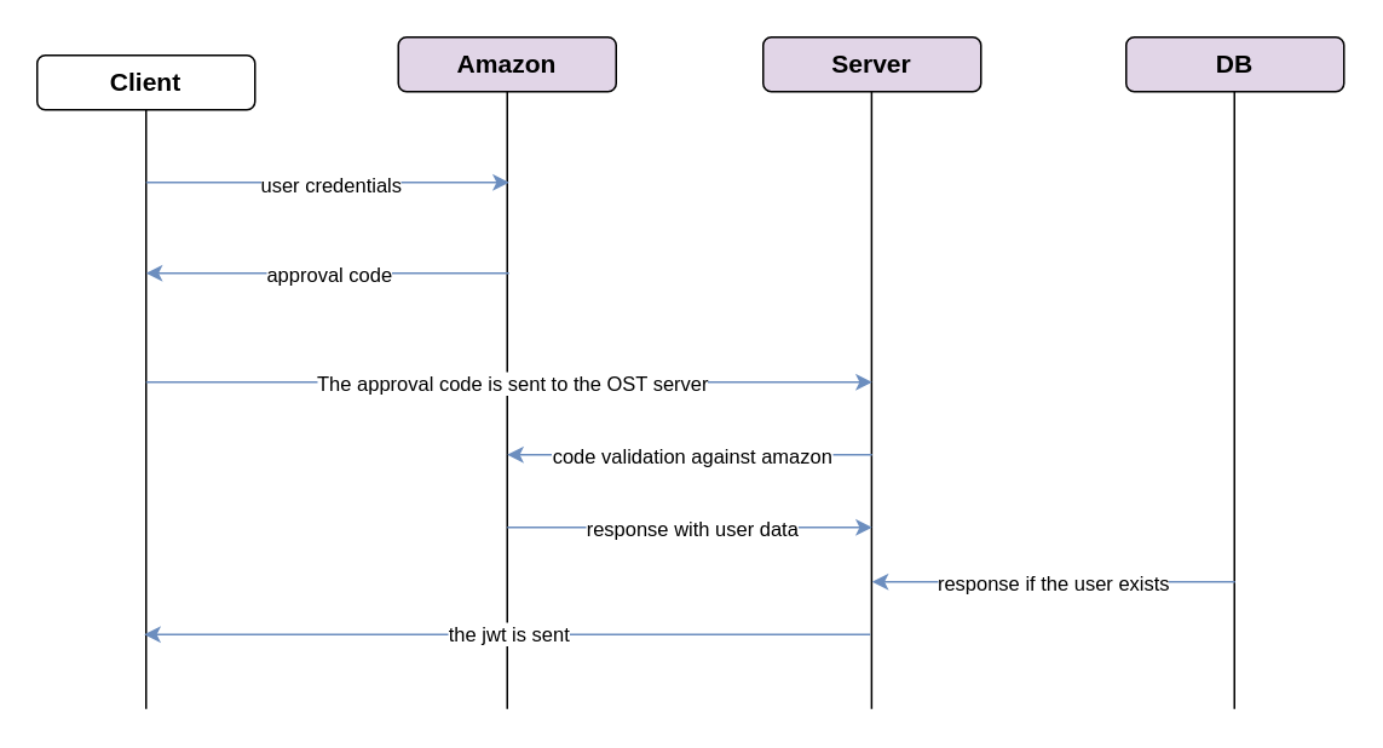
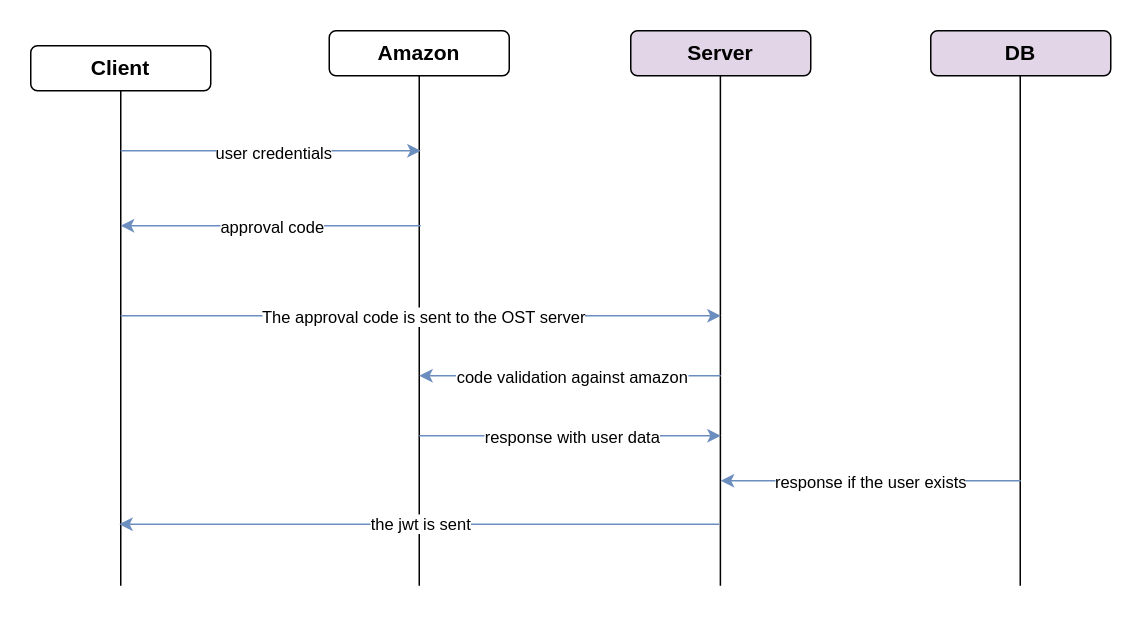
  <mxCell id="0" />
  <mxCell id="1" parent="0" />
  <mxCell id="2" value="&lt;h3&gt;Client&lt;/h3&gt;" style="rounded=1;whiteSpace=wrap;html=1;" vertex="1" parent="1"><mxGeometry x="20" y="30" width="120" height="30" as="geometry" /></mxCell>
- <mxCell id="3" value="&lt;h3&gt;Amazon&lt;/h3&gt;" style="rounded=1;whiteSpace=wrap;html=1;fillColor=#e1d5e7;" vertex="1" parent="1"><mxGeometry x="219" y="20" width="120" height="30" as="geometry" /></mxCell>
+ <mxCell id="3" value="&lt;h3&gt;Amazon&lt;/h3&gt;" style="rounded=1;whiteSpace=wrap;html=1;" vertex="1" parent="1"><mxGeometry x="219" y="20" width="120" height="30" as="geometry" /></mxCell>
  <mxCell id="4" value="&lt;h3&gt;Server&lt;/h3&gt;" style="rounded=1;whiteSpace=wrap;html=1;fillColor=#e1d5e7;" vertex="1" parent="1"><mxGeometry x="420" y="20" width="120" height="30" as="geometry" /></mxCell>
  <mxCell id="5" value="" style="endArrow=none;html=1;rounded=0;entryX=0.5;entryY=1;entryDx=0;entryDy=0;" edge="1" parent="1" target="2"><mxGeometry width="50" height="50" relative="1" as="geometry"><mxPoint x="80" y="390" as="sourcePoint" /><mxPoint x="80" y="110" as="targetPoint" /></mxGeometry></mxCell>
  <mxCell id="6" value="" style="endArrow=none;html=1;rounded=0;entryX=0.5;entryY=1;entryDx=0;entryDy=0;" edge="1" parent="1"><mxGeometry width="50" height="50" relative="1" as="geometry"><mxPoint x="279" y="390" as="sourcePoint" /><mxPoint x="279" y="50" as="targetPoint" /></mxGeometry></mxCell>
  <mxCell id="7" value="" style="endArrow=none;html=1;rounded=0;entryX=0.5;entryY=1;entryDx=0;entryDy=0;" edge="1" parent="1"><mxGeometry width="50" height="50" relative="1" as="geometry"><mxPoint x="479.76" y="390" as="sourcePoint" /><mxPoint x="479.76" y="50" as="targetPoint" /></mxGeometry></mxCell>
  <mxCell id="8" value="" style="endArrow=classic;html=1;rounded=0;fillColor=#dae8fc;strokeColor=#6c8ebf;" edge="1" parent="1"><mxGeometry width="50" height="50" relative="1" as="geometry"><mxPoint x="80" y="100" as="sourcePoint" /><mxPoint x="280" y="100" as="targetPoint" /></mxGeometry></mxCell>
  <mxCell id="9" value="user credentials" style="edgeLabel;html=1;align=center;verticalAlign=middle;resizable=0;points=[];" vertex="1" connectable="0" parent="8"><mxGeometry x="-0.045" y="-1" relative="1" as="geometry"><mxPoint x="5" as="offset" /></mxGeometry></mxCell>
  <mxCell id="10" value="" style="endArrow=classic;html=1;rounded=0;fillColor=#dae8fc;strokeColor=#6c8ebf;" edge="1" parent="1"><mxGeometry width="50" height="50" relative="1" as="geometry"><mxPoint x="280" y="150" as="sourcePoint" /><mxPoint x="80" y="150" as="targetPoint" /></mxGeometry></mxCell>
  <mxCell id="11" value="approval code" style="edgeLabel;html=1;align=center;verticalAlign=middle;resizable=0;points=[];" vertex="1" connectable="0" parent="10"><mxGeometry x="0.035" relative="1" as="geometry"><mxPoint x="3" as="offset" /></mxGeometry></mxCell>
  <mxCell id="12" value="" style="endArrow=classic;html=1;rounded=0;fillColor=#dae8fc;strokeColor=#6c8ebf;" edge="1" parent="1"><mxGeometry width="50" height="50" relative="1" as="geometry"><mxPoint x="80" y="210" as="sourcePoint" /><mxPoint x="480" y="210" as="targetPoint" /></mxGeometry></mxCell>
  <mxCell id="13" value="The approval code is sent to the OST server" style="edgeLabel;html=1;align=center;verticalAlign=middle;resizable=0;points=[];" vertex="1" connectable="0" parent="12"><mxGeometry x="-0.487" relative="1" as="geometry"><mxPoint x="98" as="offset" /></mxGeometry></mxCell>
  <mxCell id="14" value="" style="endArrow=classic;html=1;rounded=0;fillColor=#dae8fc;strokeColor=#6c8ebf;" edge="1" parent="1"><mxGeometry width="50" height="50" relative="1" as="geometry"><mxPoint x="480" y="250" as="sourcePoint" /><mxPoint x="279" y="250" as="targetPoint" /></mxGeometry></mxCell>
  <mxCell id="15" value="code validation against amazon" style="edgeLabel;html=1;align=center;verticalAlign=middle;resizable=0;points=[];" vertex="1" connectable="0" parent="14"><mxGeometry x="0.002" y="1" relative="1" as="geometry"><mxPoint x="1" y="-1" as="offset" /></mxGeometry></mxCell>
  <mxCell id="16" value="" style="endArrow=classic;html=1;rounded=0;fillColor=#dae8fc;strokeColor=#6c8ebf;" edge="1" parent="1"><mxGeometry width="50" height="50" relative="1" as="geometry"><mxPoint x="279" y="290" as="sourcePoint" /><mxPoint x="480" y="290" as="targetPoint" /></mxGeometry></mxCell>
  <mxCell id="17" value="response with user data" style="edgeLabel;html=1;align=center;verticalAlign=middle;resizable=0;points=[];" vertex="1" connectable="0" parent="16"><mxGeometry x="-0.055" y="-1" relative="1" as="geometry"><mxPoint x="6" y="-1" as="offset" /></mxGeometry></mxCell>
  <mxCell id="18" value="" style="endArrow=classic;html=1;rounded=0;fillColor=#dae8fc;strokeColor=#6c8ebf;" edge="1" parent="1"><mxGeometry width="50" height="50" relative="1" as="geometry"><mxPoint x="479" y="349" as="sourcePoint" /><mxPoint x="79" y="349" as="targetPoint" /></mxGeometry></mxCell>
  <mxCell id="19" value="the jwt is sent" style="edgeLabel;html=1;align=center;verticalAlign=middle;resizable=0;points=[];" vertex="1" connectable="0" parent="18"><mxGeometry x="0.097" y="-1" relative="1" as="geometry"><mxPoint x="19" as="offset" /></mxGeometry></mxCell>
  <mxCell id="20" value="&lt;h3&gt;DB&lt;/h3&gt;" style="rounded=1;whiteSpace=wrap;html=1;fillColor=#e1d5e7;" vertex="1" parent="1"><mxGeometry x="620" y="20" width="120" height="30" as="geometry" /></mxCell>
  <mxCell id="21" value="" style="endArrow=none;html=1;rounded=0;entryX=0.5;entryY=1;entryDx=0;entryDy=0;" edge="1" parent="1"><mxGeometry width="50" height="50" relative="1" as="geometry"><mxPoint x="679.66" y="390" as="sourcePoint" /><mxPoint x="679.66" y="50" as="targetPoint" /></mxGeometry></mxCell>
  <mxCell id="22" value="" style="endArrow=classic;html=1;rounded=0;fillColor=#dae8fc;strokeColor=#6c8ebf;" edge="1" parent="1"><mxGeometry width="50" height="50" relative="1" as="geometry"><mxPoint x="680" y="320" as="sourcePoint" /><mxPoint x="480" y="320" as="targetPoint" /></mxGeometry></mxCell>
  <mxCell id="23" value="response if the user exists" style="edgeLabel;html=1;align=center;verticalAlign=middle;resizable=0;points=[];" vertex="1" connectable="0" parent="22"><mxGeometry x="-0.055" y="-1" relative="1" as="geometry"><mxPoint x="-6" y="1" as="offset" /></mxGeometry></mxCell>
